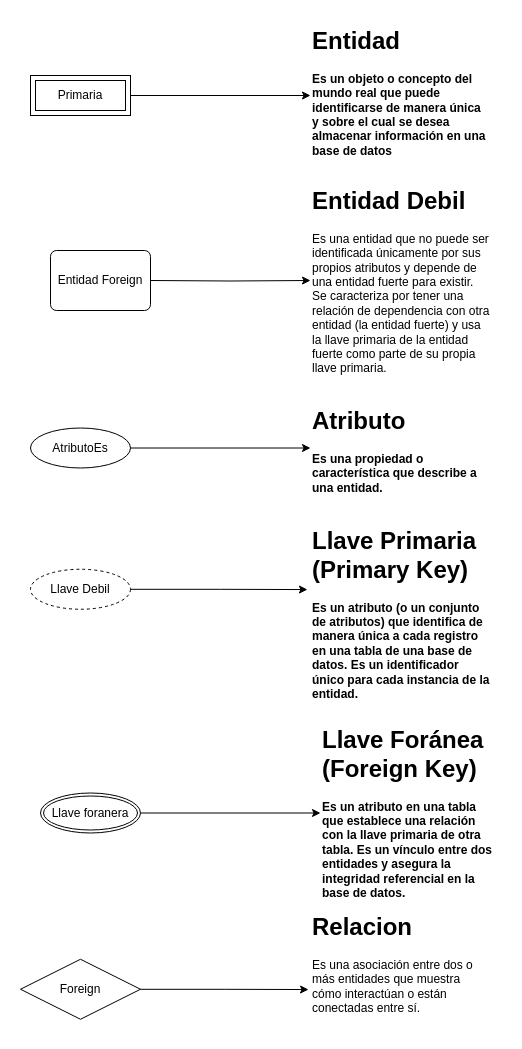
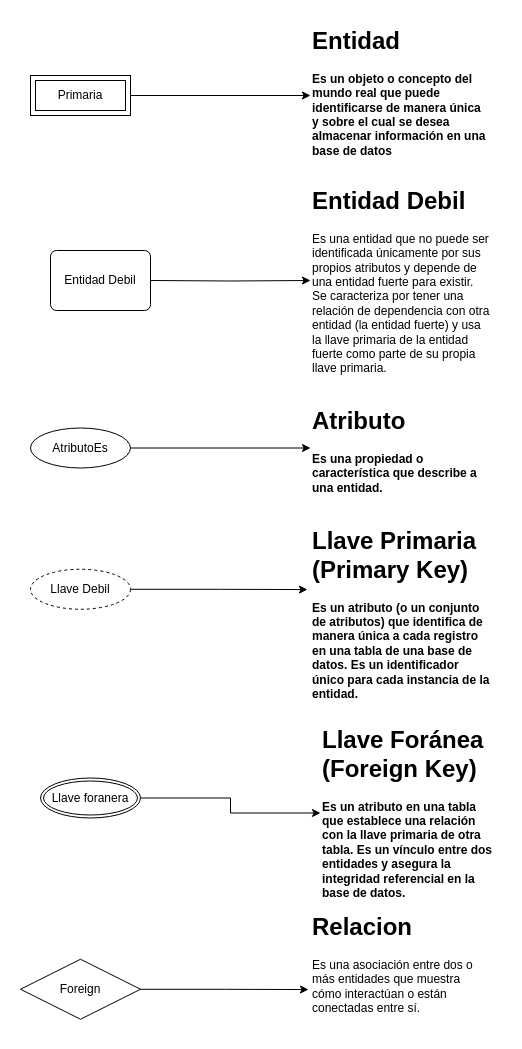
  <mxCell id="0" />
  <mxCell id="1" parent="0" />
  <mxCell id="2" value="Llave Debil" style="ellipse;whiteSpace=wrap;html=1;align=center;dashed=1;" parent="1" vertex="1"><mxGeometry x="30" y="568.75" width="100" height="40" as="geometry" /></mxCell>
  <mxCell id="3" style="edgeStyle=orthogonalEdgeStyle;rounded=0;orthogonalLoop=1;jettySize=auto;html=1;entryX=0;entryY=0.5;entryDx=0;entryDy=0;" parent="1" source="4" target="11" edge="1"><mxGeometry relative="1" as="geometry" /></mxCell>
  <mxCell id="4" value="Primaria" style="shape=ext;margin=3;double=1;whiteSpace=wrap;html=1;align=center;" parent="1" vertex="1"><mxGeometry x="30" y="75" width="100" height="40" as="geometry" /></mxCell>
  <mxCell id="5" style="edgeStyle=orthogonalEdgeStyle;rounded=0;orthogonalLoop=1;jettySize=auto;html=1;entryX=0;entryY=0.5;entryDx=0;entryDy=0;" parent="1" target="12" edge="1"><mxGeometry relative="1" as="geometry"><mxPoint x="150" y="280" as="sourcePoint" /></mxGeometry></mxCell>
  <mxCell id="6" value="Foreign" style="shape=rhombus;perimeter=rhombusPerimeter;whiteSpace=wrap;html=1;align=center;" parent="1" vertex="1"><mxGeometry x="20" y="958.75" width="120" height="60" as="geometry" /></mxCell>
  <mxCell id="7" style="edgeStyle=orthogonalEdgeStyle;rounded=0;orthogonalLoop=1;jettySize=auto;html=1;entryX=0;entryY=0.5;entryDx=0;entryDy=0;" parent="1" source="8" target="15" edge="1"><mxGeometry relative="1" as="geometry" /></mxCell>
- <mxCell id="8" value="Llave foranera" style="ellipse;shape=doubleEllipse;margin=3;whiteSpace=wrap;html=1;align=center;" parent="1" vertex="1"><mxGeometry x="40" y="792.5" width="100" height="40" as="geometry" /></mxCell>
+ <mxCell id="8" value="Llave foranera" style="ellipse;shape=doubleEllipse;margin=3;whiteSpace=wrap;html=1;align=center;" parent="1" vertex="1"><mxGeometry x="40" y="777.5" width="100" height="40" as="geometry" /></mxCell>
  <mxCell id="9" style="edgeStyle=orthogonalEdgeStyle;rounded=0;orthogonalLoop=1;jettySize=auto;html=1;" parent="1" source="10" target="13" edge="1"><mxGeometry relative="1" as="geometry" /></mxCell>
  <mxCell id="10" value="AtributoEs" style="ellipse;whiteSpace=wrap;html=1;align=center;" parent="1" vertex="1"><mxGeometry x="30" y="427.5" width="100" height="40" as="geometry" /></mxCell>
  <mxCell id="11" value="&lt;h1 style=&quot;margin-top: 0px;&quot;&gt;Entidad&lt;/h1&gt;&lt;p&gt;Es un objeto o concepto del mundo real que puede identificarse de manera única y sobre el cual se desea almacenar información en una base de datos&lt;br&gt;&lt;/p&gt;" style="text;html=1;whiteSpace=wrap;overflow=hidden;rounded=0;fontStyle=1" parent="1" vertex="1"><mxGeometry x="310" y="20" width="180" height="150" as="geometry" /></mxCell>
  <mxCell id="12" value="&lt;h1 style=&quot;margin-top: 0px;&quot;&gt;Entidad Debil&lt;/h1&gt;&lt;p&gt;Es una entidad que no puede ser identificada únicamente por sus propios atributos y depende de una entidad fuerte para existir. Se caracteriza por tener una relación de dependencia con otra entidad (la entidad fuerte) y usa la llave primaria de la entidad fuerte como parte de su propia llave primaria.&lt;br&gt;&lt;/p&gt;" style="text;html=1;whiteSpace=wrap;overflow=hidden;rounded=0;" parent="1" vertex="1"><mxGeometry x="310" y="180" width="180" height="200" as="geometry" /></mxCell>
  <mxCell id="13" value="&lt;h1 style=&quot;margin-top: 0px;&quot;&gt;Atributo&lt;/h1&gt;&lt;p&gt;Es una propiedad o característica que describe a una entidad.&lt;br&gt;&lt;/p&gt;" style="text;html=1;whiteSpace=wrap;overflow=hidden;rounded=0;fontStyle=1" parent="1" vertex="1"><mxGeometry x="310" y="400" width="180" height="95" as="geometry" /></mxCell>
  <mxCell id="14" value="&lt;h1 style=&quot;margin-top: 0px;&quot;&gt;Llave Primaria (Primary Key)&lt;br&gt;&lt;/h1&gt;&lt;p&gt;Es un atributo (o un conjunto de atributos) que identifica de manera única a cada registro en una tabla de una base de datos. Es un identificador único para cada instancia de la entidad. &lt;br&gt;&lt;/p&gt;" style="text;html=1;whiteSpace=wrap;overflow=hidden;rounded=0;fontStyle=1" parent="1" vertex="1"><mxGeometry x="310" y="520" width="180" height="188.75" as="geometry" /></mxCell>
  <mxCell id="15" value="&lt;h1 style=&quot;margin-top: 0px;&quot;&gt;Llave Foránea (Foreign Key)&lt;br&gt;&lt;/h1&gt;&lt;p&gt;Es un atributo en una tabla que establece una relación con la llave primaria de otra tabla. Es un vínculo entre dos entidades y asegura la integridad referencial en la base de datos. &lt;br&gt;&lt;/p&gt;" style="text;html=1;whiteSpace=wrap;overflow=hidden;rounded=0;fontStyle=1" parent="1" vertex="1"><mxGeometry x="320" y="718.75" width="180" height="187.5" as="geometry" /></mxCell>
  <mxCell id="16" value="&lt;h1 style=&quot;margin-top: 0px;&quot;&gt;Relacion&lt;/h1&gt;&lt;p&gt;Es una asociación entre dos o más entidades que muestra cómo interactúan o están conectadas entre sí.&lt;br&gt;&lt;/p&gt;" style="text;html=1;whiteSpace=wrap;overflow=hidden;rounded=0;" parent="1" vertex="1"><mxGeometry x="310" y="906.25" width="180" height="120" as="geometry" /></mxCell>
  <mxCell id="17" style="edgeStyle=orthogonalEdgeStyle;rounded=0;orthogonalLoop=1;jettySize=auto;html=1;entryX=-0.011;entryY=0.69;entryDx=0;entryDy=0;entryPerimeter=0;" parent="1" source="6" target="16" edge="1"><mxGeometry relative="1" as="geometry" /></mxCell>
  <mxCell id="18" style="edgeStyle=orthogonalEdgeStyle;rounded=0;orthogonalLoop=1;jettySize=auto;html=1;entryX=-0.017;entryY=0.366;entryDx=0;entryDy=0;entryPerimeter=0;" parent="1" source="2" target="14" edge="1"><mxGeometry relative="1" as="geometry" /></mxCell>
- <mxCell id="19" value="Entidad Foreign" style="rounded=1;arcSize=10;whiteSpace=wrap;html=1;align=center;" vertex="1" parent="1"><mxGeometry x="50" y="250" width="100" height="60" as="geometry" /></mxCell>
+ <mxCell id="19" value="Entidad Debil" style="rounded=1;arcSize=10;whiteSpace=wrap;html=1;align=center;" vertex="1" parent="1"><mxGeometry x="50" y="250" width="100" height="60" as="geometry" /></mxCell>
